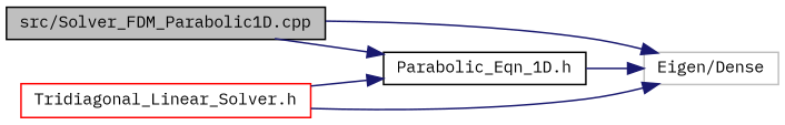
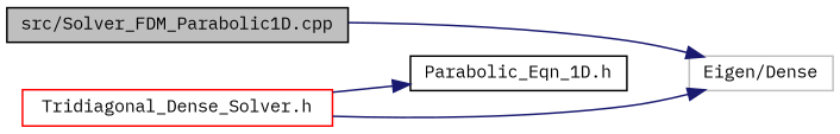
  digraph {
    fontname="IBM Plex Mono"
    rankdir=LR
    node [color=black fillcolor=white fontname="IBM Plex Mono" fontsize=10 shape=record style=filled]
    edge [color=midnightblue fontname="IBM Plex Mono" fontsize=10 labelfontname="FreeSans.ttf" labelfontsize=10 style=solid]
    n1 [fillcolor=grey75 fontcolor=black height=0.2 label="src/Solver_FDM_Parabolic1D.cpp" width=0.4]
    n2 [color=grey75 height=0.2 label="Eigen/Dense" width=0.4]
    n3 [height=0.2 label="Parabolic_Eqn_1D.h" width=0.4]
-   n4 [color=red height=0.2 label="Tridiagonal_Linear_Solver.h" width=0.4]
+   n4 [color=red height=0.2 label="Tridiagonal_Dense_Solver.h" width=0.4]
    n1 -> n2
-   n1 -> n3
-   n3 -> n2
    n4 -> n2
    n4 -> n3
  }
